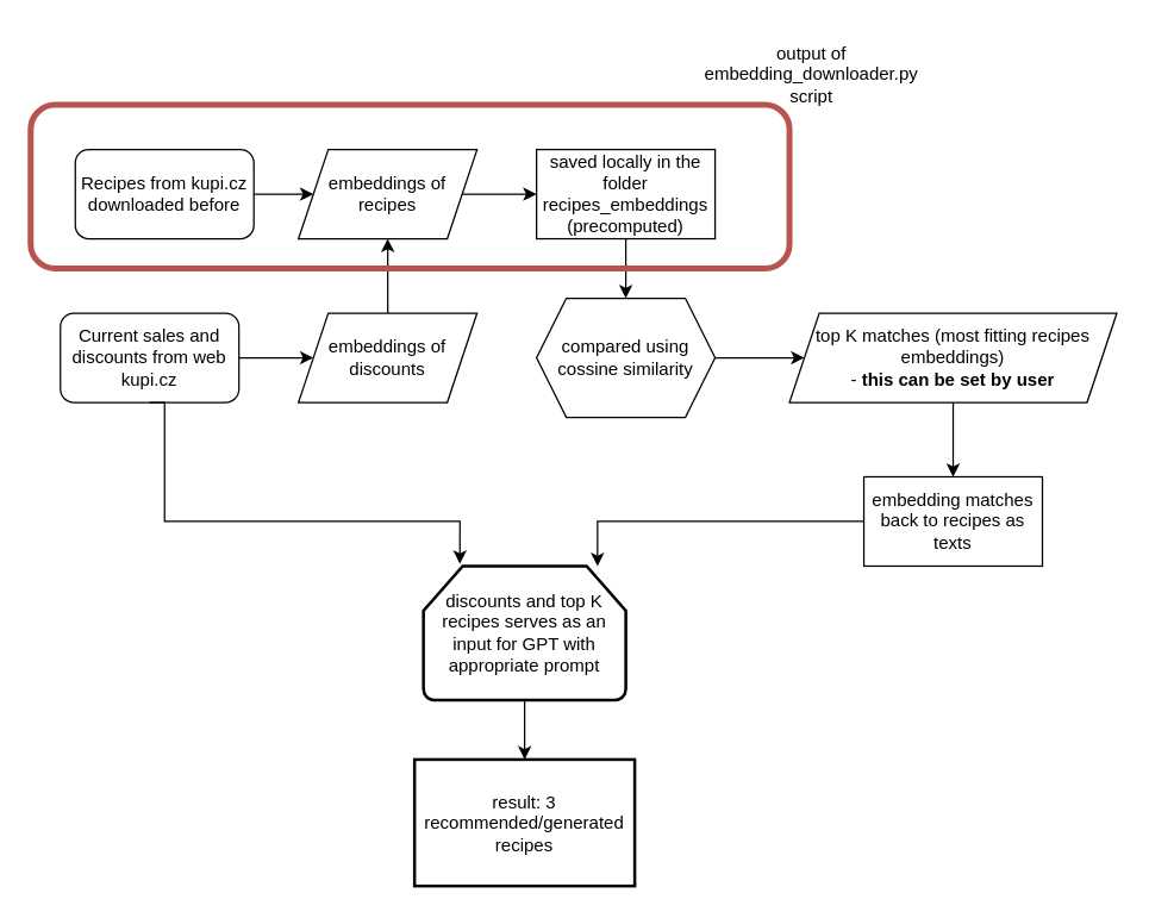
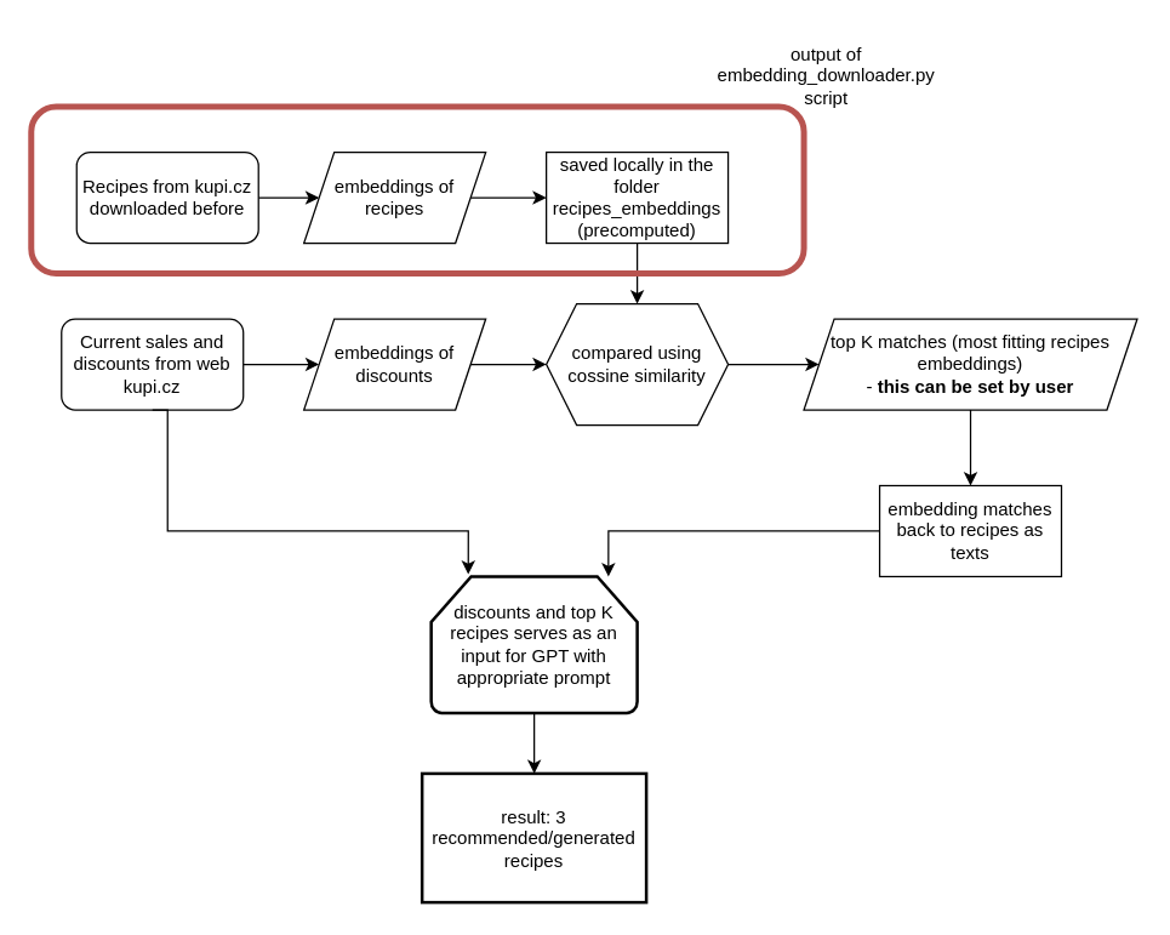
  <mxCell id="0" />
  <mxCell id="1" parent="0" />
  <mxCell id="2" value="" style="edgeStyle=orthogonalEdgeStyle;rounded=0;orthogonalLoop=1;jettySize=auto;html=1;" edge="1" parent="1" source="3" target="5"><mxGeometry relative="1" as="geometry" /></mxCell>
  <mxCell id="3" value="Recipes from kupi.cz downloaded before" style="rounded=1;whiteSpace=wrap;html=1;" vertex="1" parent="1"><mxGeometry x="50" y="100" width="120" height="60" as="geometry" /></mxCell>
  <mxCell id="4" style="edgeStyle=orthogonalEdgeStyle;rounded=0;orthogonalLoop=1;jettySize=auto;html=1;exitX=1;exitY=0.5;exitDx=0;exitDy=0;entryX=0;entryY=0.5;entryDx=0;entryDy=0;" edge="1" parent="1" source="5" target="7"><mxGeometry relative="1" as="geometry" /></mxCell>
  <mxCell id="5" value="embeddings of recipes" style="shape=parallelogram;perimeter=parallelogramPerimeter;whiteSpace=wrap;html=1;fixedSize=1;" vertex="1" parent="1"><mxGeometry x="200" y="100" width="120" height="60" as="geometry" /></mxCell>
  <mxCell id="6" value="" style="edgeStyle=orthogonalEdgeStyle;rounded=0;orthogonalLoop=1;jettySize=auto;html=1;" edge="1" parent="1" source="7" target="13"><mxGeometry relative="1" as="geometry" /></mxCell>
  <mxCell id="7" value="saved locally in the folder recipes_embeddings (precomputed)" style="rounded=0;whiteSpace=wrap;html=1;" vertex="1" parent="1"><mxGeometry x="360" y="100" width="120" height="60" as="geometry" /></mxCell>
  <mxCell id="8" value="" style="edgeStyle=orthogonalEdgeStyle;rounded=0;orthogonalLoop=1;jettySize=auto;html=1;" edge="1" parent="1" source="9" target="11"><mxGeometry relative="1" as="geometry" /></mxCell>
  <mxCell id="9" value="Current sales and discounts from web kupi.cz" style="rounded=1;whiteSpace=wrap;html=1;" vertex="1" parent="1"><mxGeometry x="40" y="210" width="120" height="60" as="geometry" /></mxCell>
- <mxCell id="10" value="" style="edgeStyle=orthogonalEdgeStyle;rounded=0;orthogonalLoop=1;jettySize=auto;html=1;" edge="1" parent="1" source="11" target="5"><mxGeometry relative="1" as="geometry" /></mxCell>
+ <mxCell id="10" value="" style="edgeStyle=orthogonalEdgeStyle;rounded=0;orthogonalLoop=1;jettySize=auto;html=1;" edge="1" parent="1" source="11" target="13"><mxGeometry relative="1" as="geometry" /></mxCell>
  <mxCell id="11" value="embeddings of discounts" style="shape=parallelogram;perimeter=parallelogramPerimeter;whiteSpace=wrap;html=1;fixedSize=1;" vertex="1" parent="1"><mxGeometry x="200" y="210" width="120" height="60" as="geometry" /></mxCell>
  <mxCell id="12" value="" style="edgeStyle=orthogonalEdgeStyle;rounded=0;orthogonalLoop=1;jettySize=auto;html=1;entryX=0;entryY=0.5;entryDx=0;entryDy=0;" edge="1" parent="1" source="13" target="15"><mxGeometry relative="1" as="geometry"><mxPoint x="540" y="240" as="targetPoint" /></mxGeometry></mxCell>
  <mxCell id="13" value="compared using cossine similarity" style="shape=hexagon;perimeter=hexagonPerimeter2;whiteSpace=wrap;html=1;fixedSize=1;" vertex="1" parent="1"><mxGeometry x="360" y="200" width="120" height="80" as="geometry" /></mxCell>
  <mxCell id="14" value="" style="edgeStyle=orthogonalEdgeStyle;rounded=0;orthogonalLoop=1;jettySize=auto;html=1;" edge="1" parent="1" source="15" target="16"><mxGeometry relative="1" as="geometry" /></mxCell>
  <mxCell id="15" value="top K matches (most fitting recipes embeddings)&lt;div&gt;- &lt;b&gt;this can be set by user&lt;/b&gt;&lt;/div&gt;" style="shape=parallelogram;perimeter=parallelogramPerimeter;whiteSpace=wrap;html=1;fixedSize=1;" vertex="1" parent="1"><mxGeometry x="530" y="210" width="220" height="60" as="geometry" /></mxCell>
  <mxCell id="16" value="embedding matches back to recipes as texts" style="whiteSpace=wrap;html=1;" vertex="1" parent="1"><mxGeometry x="580" y="320" width="120" height="60" as="geometry" /></mxCell>
  <mxCell id="17" value="" style="edgeStyle=orthogonalEdgeStyle;rounded=0;orthogonalLoop=1;jettySize=auto;html=1;" edge="1" parent="1" source="18" target="21"><mxGeometry relative="1" as="geometry" /></mxCell>
  <mxCell id="18" value="discounts and top K recipes serves as an input for GPT with appropriate prompt" style="strokeWidth=2;html=1;shape=mxgraph.flowchart.loop_limit;whiteSpace=wrap;" vertex="1" parent="1"><mxGeometry x="284" y="380" width="136" height="90" as="geometry" /></mxCell>
  <mxCell id="19" style="edgeStyle=orthogonalEdgeStyle;rounded=0;orthogonalLoop=1;jettySize=auto;html=1;entryX=0.86;entryY=0;entryDx=0;entryDy=0;entryPerimeter=0;" edge="1" parent="1" source="16" target="18"><mxGeometry relative="1" as="geometry" /></mxCell>
  <mxCell id="20" style="edgeStyle=orthogonalEdgeStyle;rounded=0;orthogonalLoop=1;jettySize=auto;html=1;exitX=0.5;exitY=1;exitDx=0;exitDy=0;entryX=0.18;entryY=-0.017;entryDx=0;entryDy=0;entryPerimeter=0;" edge="1" parent="1" source="9" target="18"><mxGeometry relative="1" as="geometry"><Array as="points"><mxPoint x="110" y="350" /><mxPoint x="309" y="350" /></Array></mxGeometry></mxCell>
  <mxCell id="21" value="result: 3 recommended/generated recipes" style="whiteSpace=wrap;html=1;strokeWidth=2;" vertex="1" parent="1"><mxGeometry x="278" y="510" width="148" height="85" as="geometry" /></mxCell>
  <mxCell id="22" value="" style="rounded=1;whiteSpace=wrap;html=1;fillColor=none;strokeColor=#b85450;strokeWidth=4;" vertex="1" parent="1"><mxGeometry x="20" y="70" width="510" height="110" as="geometry" /></mxCell>
  <mxCell id="23" value="output of embedding_downloader.py script" style="text;html=1;align=center;verticalAlign=middle;whiteSpace=wrap;rounded=0;" vertex="1" parent="1"><mxGeometry x="470" y="20" width="150" height="60" as="geometry" /></mxCell>
